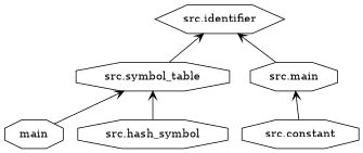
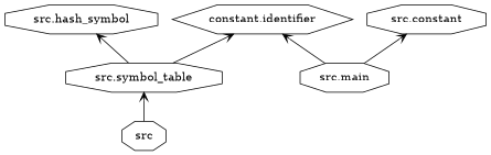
  digraph {
    rankdir=BT
    node [shape=octagon]
    edge [arrowhead=open arrowtail=none]
-   n1 [label=main]
+   n1 [label=src]
    n2 [label="src.symbol_table"]
    n3 [label="src.constant"]
    n4 [label="src.hash_symbol"]
-   n5 [label="src.identifier" shape=hexagon]
+   n5 [label="constant.identifier" shape=hexagon]
    n6 [label="src.main"]
    n1 -> n2
-   n4 -> n2
+   n2 -> n4
    n2 -> n5
-   n3 -> n6
+   n6 -> n3
    n6 -> n5
  }
